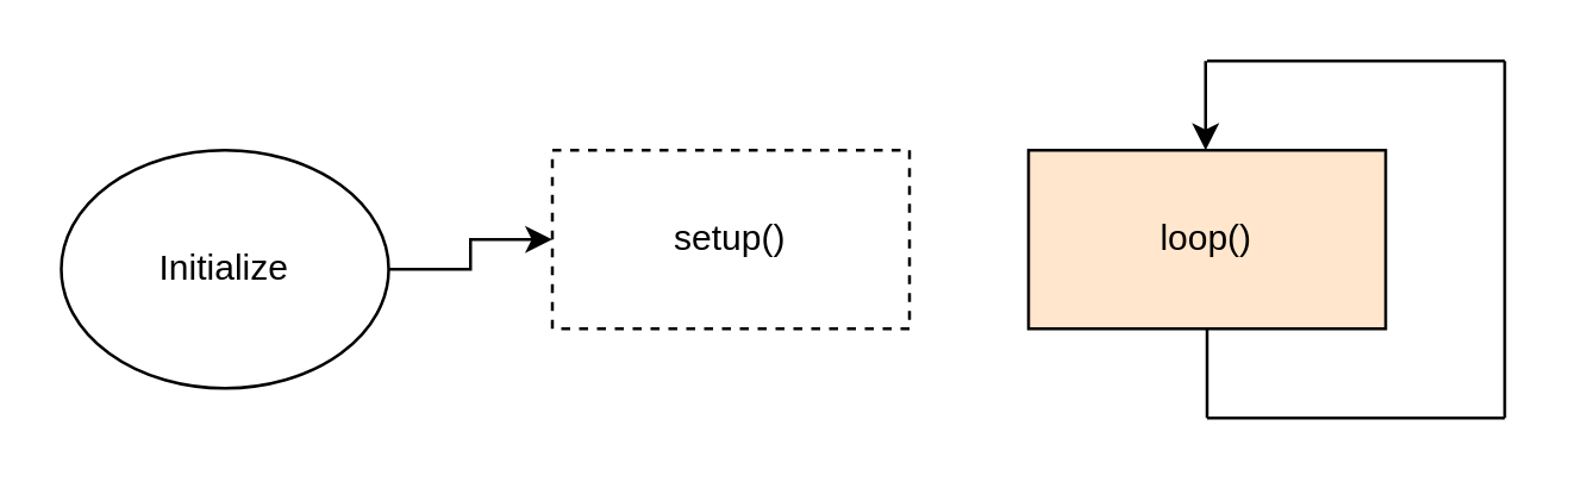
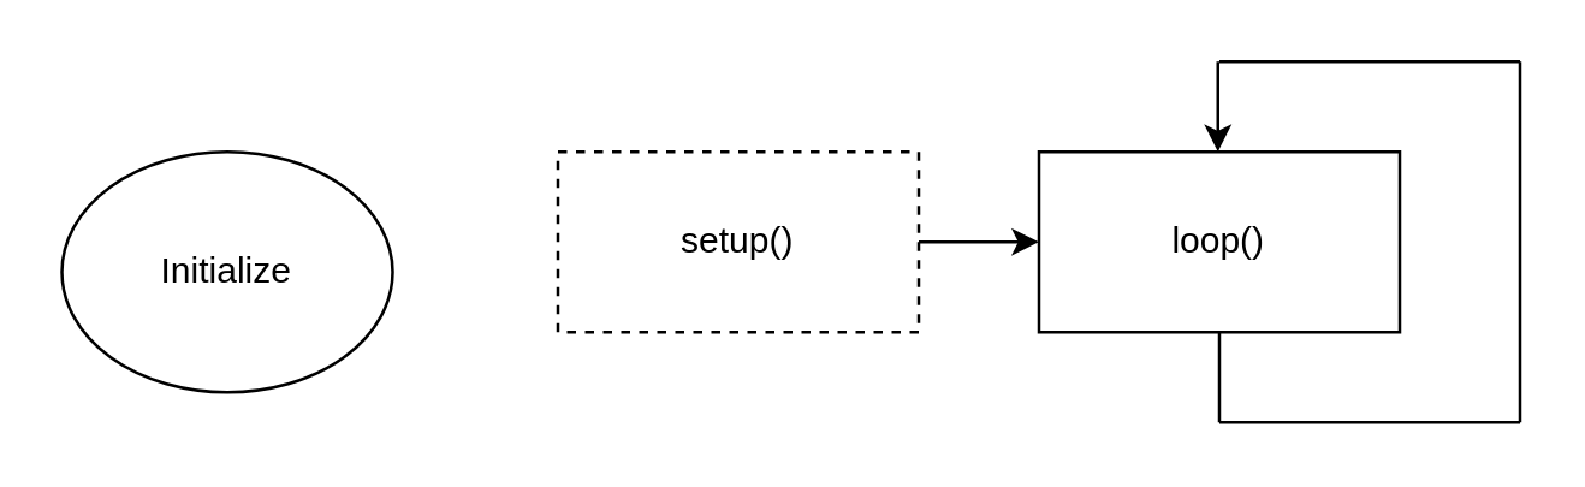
  <mxCell id="0" />
  <mxCell id="1" parent="0" />
+ <mxCell id="2" value="" style="edgeStyle=orthogonalEdgeStyle;rounded=0;orthogonalLoop=1;jettySize=auto;html=1;" edge="1" parent="1" source="3" target="6"><mxGeometry relative="1" as="geometry" /></mxCell>
  <mxCell id="3" value="setup()" style="rounded=0;whiteSpace=wrap;html=1;dashed=1;" vertex="1" parent="1"><mxGeometry x="185" y="50" width="120" height="60" as="geometry" /></mxCell>
- <mxCell id="4" value="" style="edgeStyle=orthogonalEdgeStyle;rounded=0;orthogonalLoop=1;jettySize=auto;html=1;" edge="1" parent="1" source="5" target="3"><mxGeometry relative="1" as="geometry" /></mxCell>
  <mxCell id="5" value="Initialize" style="ellipse;whiteSpace=wrap;html=1;" vertex="1" parent="1"><mxGeometry x="20" y="50" width="110" height="80" as="geometry" /></mxCell>
- <mxCell id="6" value="loop()" style="rounded=0;whiteSpace=wrap;html=1;fillColor=#ffe6cc;" vertex="1" parent="1"><mxGeometry x="345" y="50" width="120" height="60" as="geometry" /></mxCell>
+ <mxCell id="6" value="loop()" style="rounded=0;whiteSpace=wrap;html=1;" vertex="1" parent="1"><mxGeometry x="345" y="50" width="120" height="60" as="geometry" /></mxCell>
  <mxCell id="7" value="" style="endArrow=none;html=1;exitX=0.5;exitY=1;exitDx=0;exitDy=0;" edge="1" parent="1" source="6"><mxGeometry width="50" height="50" relative="1" as="geometry"><mxPoint x="345" y="320" as="sourcePoint" /><mxPoint x="405" y="140" as="targetPoint" /></mxGeometry></mxCell>
  <mxCell id="8" value="" style="endArrow=none;html=1;" edge="1" parent="1"><mxGeometry width="50" height="50" relative="1" as="geometry"><mxPoint x="405" y="140" as="sourcePoint" /><mxPoint x="505" y="140" as="targetPoint" /></mxGeometry></mxCell>
  <mxCell id="9" value="" style="endArrow=none;html=1;" edge="1" parent="1"><mxGeometry width="50" height="50" relative="1" as="geometry"><mxPoint x="505" y="140" as="sourcePoint" /><mxPoint x="505" y="20" as="targetPoint" /></mxGeometry></mxCell>
  <mxCell id="10" value="" style="endArrow=none;html=1;" edge="1" parent="1"><mxGeometry width="50" height="50" relative="1" as="geometry"><mxPoint x="405" y="20" as="sourcePoint" /><mxPoint x="505" y="20" as="targetPoint" /></mxGeometry></mxCell>
  <mxCell id="11" value="" style="endArrow=classic;html=1;" edge="1" parent="1"><mxGeometry width="50" height="50" relative="1" as="geometry"><mxPoint x="404.5" y="20" as="sourcePoint" /><mxPoint x="404.5" y="50" as="targetPoint" /></mxGeometry></mxCell>
